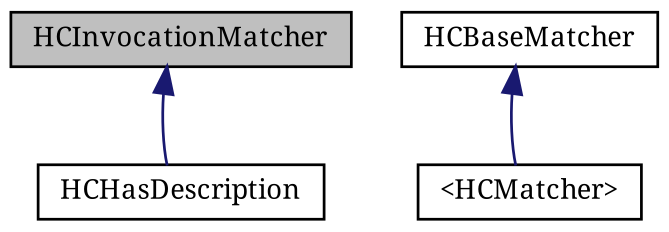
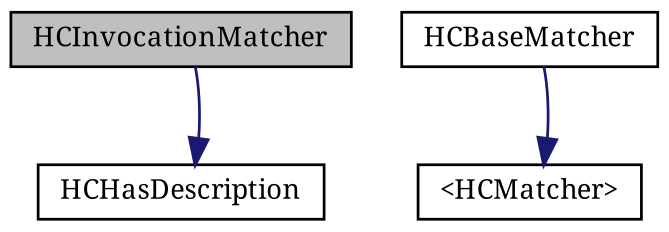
  digraph {
    fontname="Noto Serif"
    node [color=black fontname="Noto Serif" fontsize=10 shape=record]
    edge [color=midnightblue dir=back fontname="Noto Serif" fontsize=10 labelfontname="FreeSans.ttf" labelfontsize=10 style=solid]
    n1 [fillcolor=grey75 fontcolor=black height=0.2 label=HCInvocationMatcher style=filled width=0.4]
    n2 [height=0.2 label=HCHasDescription width=0.4]
    n3 [height=0.2 label=HCBaseMatcher width=0.4]
    n4 [height=0.2 label="\<HCMatcher\>" width=0.4]
-   n1 -> n2
-   n3 -> n4
+   n2 -> n1
+   n4 -> n3
  }
